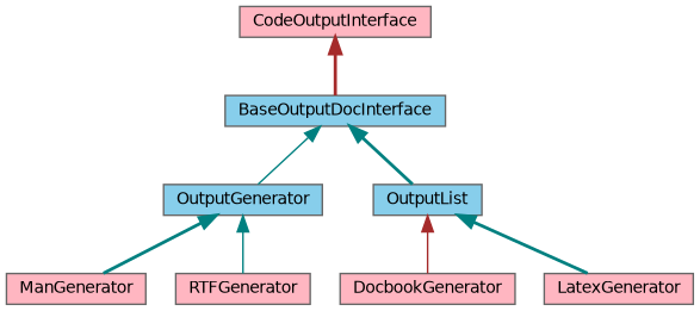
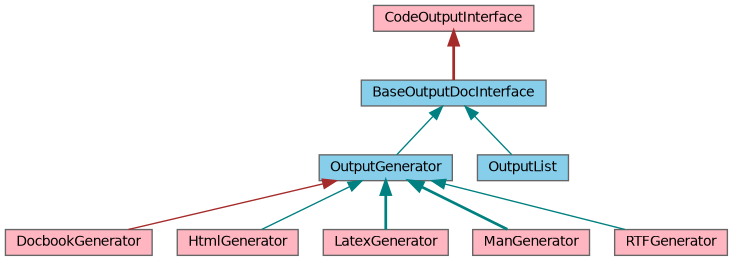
  digraph {
    node [color=gray40 fillcolor=lightpink fontname=Helvetica fontsize=10 shape=box style=filled]
    edge [color=teal dir=back fontname=Helvetica fontsize=10 labelfontname=Helvetica labelfontsize=10 style=solid]
    n1 [fillcolor=skyblue fontcolor=black height=0.2 label=BaseOutputDocInterface width=0.4]
    n2 [fillcolor=skyblue height=0.2 label=OutputGenerator width=0.4]
    n3 [fillcolor=skyblue height=0.2 label=OutputList width=0.4]
    n4 [height=0.2 label=DocbookGenerator width=0.4]
+   n5 [height=0.2 label=HtmlGenerator width=0.4]
    n6 [height=0.2 label=LatexGenerator width=0.4]
    n7 [height=0.2 label=ManGenerator width=0.4]
    n8 [height=0.2 label=RTFGenerator width=0.4]
    n9 [height=0.2 label=CodeOutputInterface width=0.4]
    n1 -> n2
-   n1 -> n3 [style=bold]
-   n3 -> n4 [color=brown]
-   n3 -> n6 [style=bold]
+   n1 -> n3
+   n2 -> n4 [color=brown]
+   n2 -> n5
+   n2 -> n6 [style=bold]
    n2 -> n7 [style=bold]
    n2 -> n8
    n9 -> n1 [color=brown style=bold]
  }
